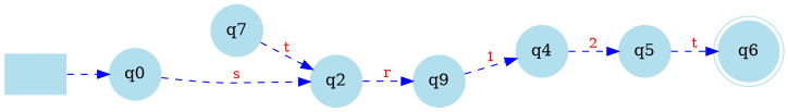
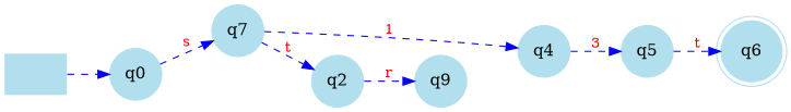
  digraph {
    rankdir=LR
    node [color=lightblue2 shape=circle style=filled]
    edge [color=blue fontcolor=red fontsize=12 style=dashed]
    "" [shape=plaintext]
    n2 [label=q0]
    n3 [label=q7]
    n4 [label=q6 shape=doublecircle]
    n5 [label=q4]
    n6 [label=q5]
    n7 [label=q2]
    n8 [label=q9]
    "" -> n2
-   n2 -> n7 [label=s]
+   n2 -> n3 [label=s]
    n3 -> n7 [label=t]
-   n5 -> n6 [label=2]
+   n5 -> n6 [label=3]
    n6 -> n4 [label=t]
    n7 -> n8 [label=r]
-   n8 -> n5 [label=1]
+   n3 -> n5 [label=1]
  }
